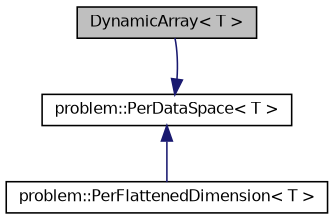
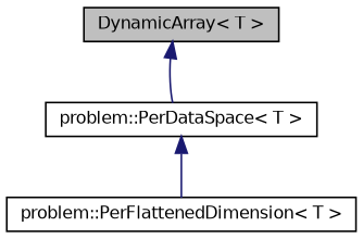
  digraph {
    node [color=black fillcolor=white fontname=Helvetica fontsize=10 shape=record style=filled]
    edge [color=midnightblue dir=back fontname=Helvetica fontsize=10 labelfontname=Helvetica labelfontsize=10 style=solid]
    n1 [fillcolor=grey75 fontcolor=black height=0.2 label="DynamicArray\< T \>" width=0.4]
    n2 [height=0.2 label="problem::PerDataSpace\< T \>" width=0.4]
    n3 [height=0.2 label="problem::PerFlattenedDimension\< T \>" width=0.4]
-   n2 -> n1
+   n1 -> n2
    n2 -> n3
  }
